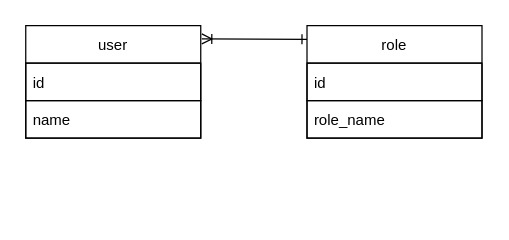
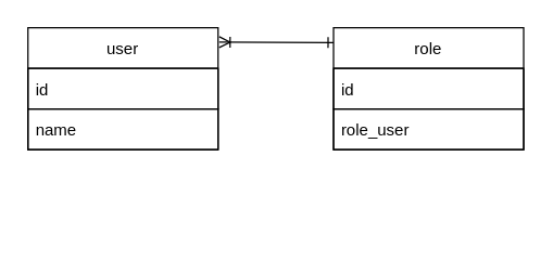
  <mxCell id="0" />
  <mxCell id="1" parent="0" />
  <mxCell id="2" value="" style="group" vertex="1" connectable="0" parent="1"><mxGeometry x="20" y="20" width="140" height="150" as="geometry" /></mxCell>
  <mxCell id="3" value="user" style="swimlane;fontStyle=0;childLayout=stackLayout;horizontal=1;startSize=30;horizontalStack=0;resizeParent=1;resizeParentMax=0;resizeLast=0;collapsible=1;marginBottom=0;strokeColor=default;" parent="2" vertex="1"><mxGeometry width="140" height="90" as="geometry" /></mxCell>
  <mxCell id="4" value="id" style="text;strokeColor=default;fillColor=none;align=left;verticalAlign=middle;spacingLeft=4;spacingRight=4;overflow=hidden;points=[[0,0.5],[1,0.5]];portConstraint=eastwest;rotatable=0;" parent="3" vertex="1"><mxGeometry y="30" width="140" height="30" as="geometry" /></mxCell>
  <mxCell id="5" value="name" style="text;strokeColor=default;fillColor=none;align=left;verticalAlign=middle;spacingLeft=4;spacingRight=4;overflow=hidden;points=[[0,0.5],[1,0.5]];portConstraint=eastwest;rotatable=0;" parent="3" vertex="1"><mxGeometry y="60" width="140" height="30" as="geometry" /></mxCell>
  <mxCell id="6" value="role" style="swimlane;fontStyle=0;childLayout=stackLayout;horizontal=1;startSize=30;horizontalStack=0;resizeParent=1;resizeParentMax=0;resizeLast=0;collapsible=1;marginBottom=0;strokeColor=default;" vertex="1" parent="1"><mxGeometry x="245" y="20" width="140" height="90" as="geometry" /></mxCell>
  <mxCell id="7" value="id" style="text;strokeColor=default;fillColor=none;align=left;verticalAlign=middle;spacingLeft=4;spacingRight=4;overflow=hidden;points=[[0,0.5],[1,0.5]];portConstraint=eastwest;rotatable=0;" vertex="1" parent="6"><mxGeometry y="30" width="140" height="30" as="geometry" /></mxCell>
- <mxCell id="8" value="role_name" style="text;strokeColor=default;fillColor=none;align=left;verticalAlign=middle;spacingLeft=4;spacingRight=4;overflow=hidden;points=[[0,0.5],[1,0.5]];portConstraint=eastwest;rotatable=0;" vertex="1" parent="6"><mxGeometry y="60" width="140" height="30" as="geometry" /></mxCell>
+ <mxCell id="8" value="role_user" style="text;strokeColor=default;fillColor=none;align=left;verticalAlign=middle;spacingLeft=4;spacingRight=4;overflow=hidden;points=[[0,0.5],[1,0.5]];portConstraint=eastwest;rotatable=0;" vertex="1" parent="6"><mxGeometry y="60" width="140" height="30" as="geometry" /></mxCell>
  <mxCell id="9" style="edgeStyle=none;html=1;exitX=1.006;exitY=0.118;exitDx=0;exitDy=0;exitPerimeter=0;startArrow=ERoneToMany;startFill=0;endArrow=ERone;endFill=0;" edge="1" parent="1" source="3"><mxGeometry relative="1" as="geometry"><mxPoint x="165" y="29" as="sourcePoint" /><mxPoint x="245" y="31" as="targetPoint" /></mxGeometry></mxCell>
